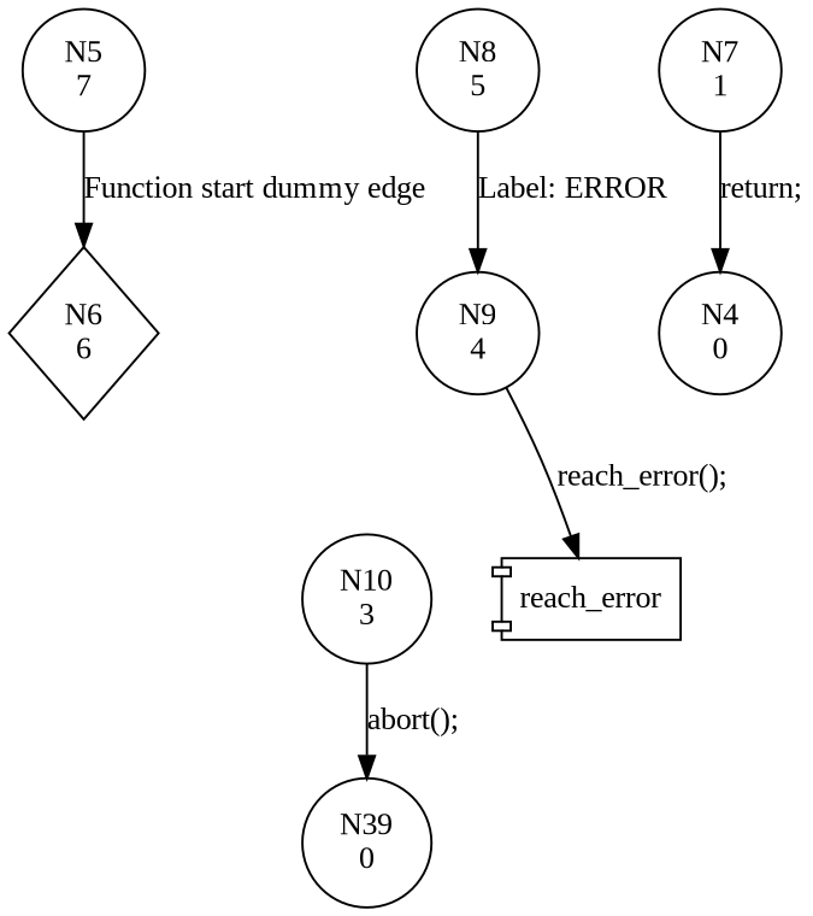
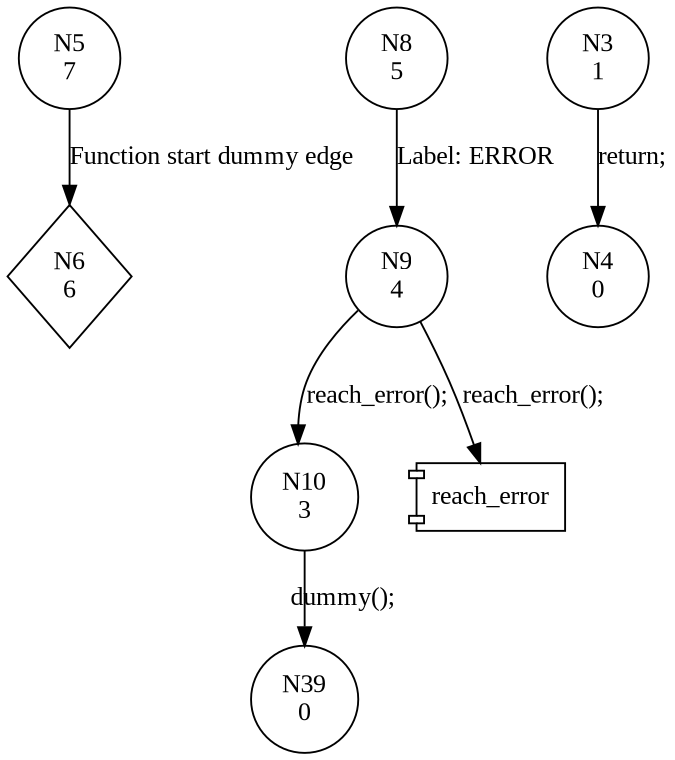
  digraph {
    fontname="Liberation Serif"
    node [fontname="Liberation Serif" shape=circle]
    edge [fontname="Liberation Serif"]
    n1 [label="N5\n7"]
    n2 [label="N6\n6" shape=diamond]
    n3 [label="N8\n5"]
    n4 [label="N9\n4"]
-   n5 [label="N7\n1"]
+   n5 [label="N3\n1"]
    n6 [label="N4\n0"]
    n7 [label="N10\n3"]
    n8 [label=reach_error shape=component]
    n9 [label="N39\n0"]
    n1 -> n2 [label="Function start dummy edge"]
    n3 -> n4 [label="Label: ERROR"]
+   n4 -> n7 [label="reach_error();"]
    n4 -> n8 [label="reach_error();"]
    n5 -> n6 [label="return;"]
-   n7 -> n9 [label="abort();"]
+   n7 -> n9 [label="dummy();"]
  }
